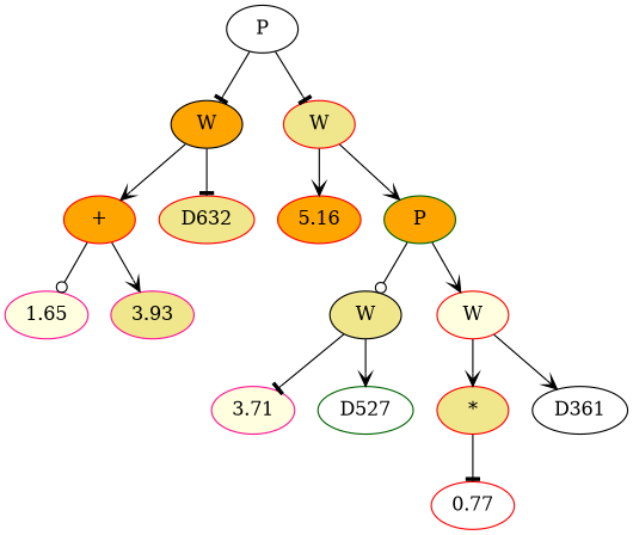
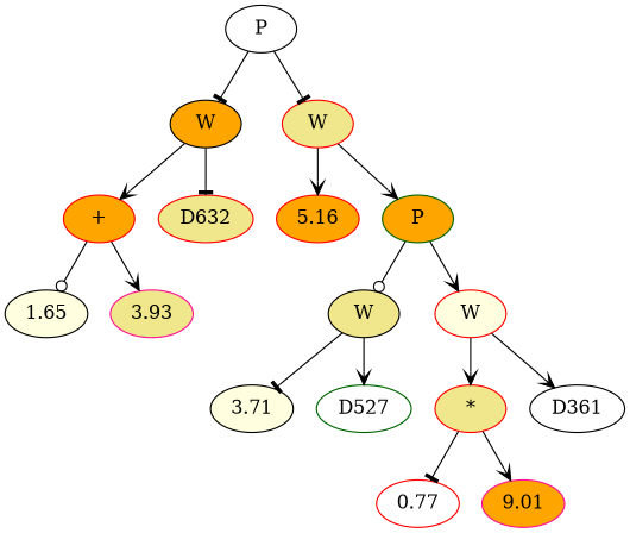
  digraph {
    node [color=red fillcolor=orange style=filled]
    edge [arrowhead=vee]
    n1 [color=black fillcolor=white label=P]
    n2 [color=black label=W]
    n3 [fillcolor=khaki label=W]
    n4 [label="+"]
    n5 [fillcolor=khaki label=D632]
    n6 [label=5.16]
    n7 [color=darkgreen label=P]
-   n8 [color=deeppink fillcolor=lightyellow label=1.65]
+   n8 [color=black fillcolor=lightyellow label=1.65]
    n9 [color=deeppink fillcolor=khaki label=3.93]
    n10 [color=black fillcolor=khaki label=W]
    n11 [fillcolor=lightyellow label=W]
-   n12 [color=deeppink fillcolor=lightyellow label=3.71]
+   n12 [color=black fillcolor=lightyellow label=3.71]
    n13 [color=darkgreen fillcolor=white label=D527]
    n14 [fillcolor=khaki label="*"]
    n15 [color=black fillcolor=white label=D361]
    n16 [fillcolor=white label=0.77]
+   n17 [color=deeppink label=9.01]
    n1 -> n2 [arrowhead=tee]
    n1 -> n3 [arrowhead=tee]
    n2 -> n4
    n2 -> n5 [arrowhead=tee]
    n3 -> n6
    n3 -> n7
    n4 -> n8 [arrowhead=odot]
    n4 -> n9
    n7 -> n10 [arrowhead=odot]
    n7 -> n11
    n10 -> n12 [arrowhead=tee]
    n10 -> n13
    n11 -> n14
    n11 -> n15
    n14 -> n16 [arrowhead=tee]
+   n14 -> n17
  }
